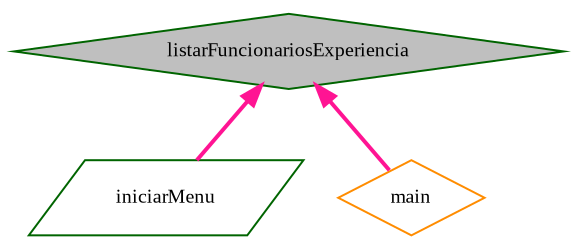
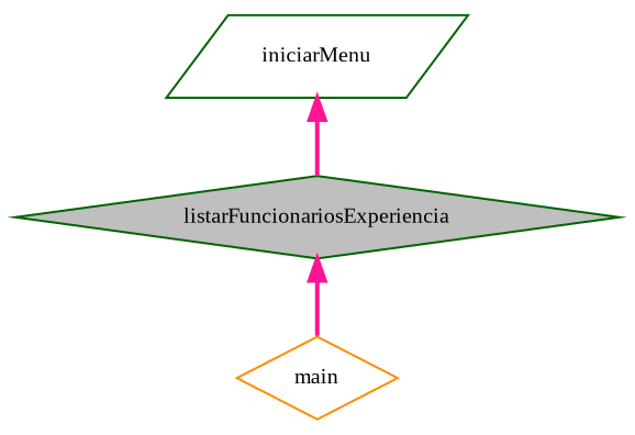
  digraph {
    fontname="Liberation Serif"
    rankdir=TB
    node [color=darkgreen fillcolor=white fontname="Liberation Serif" fontsize=10 shape=diamond style=filled]
    edge [color=deeppink dir=back fontname="Liberation Serif" fontsize=10 labelfontname=Helvetica labelfontsize=10 style=bold]
    n1 [fillcolor=grey75 fontcolor=black height=0.2 label=listarFuncionariosExperiencia width=0.4]
    n2 [height=0.2 label=iniciarMenu shape=parallelogram width=0.4]
    n3 [color=darkorange height=0.2 label=main width=0.4]
-   n1 -> n2
+   n2 -> n1
    n1 -> n3
  }
